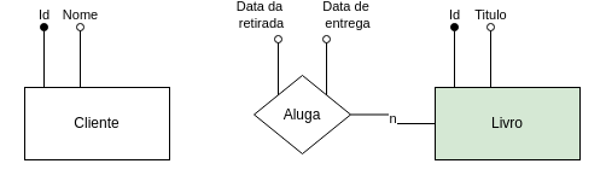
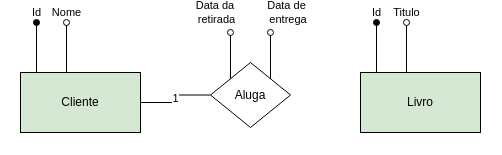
  <mxCell id="0" />
  <mxCell id="1" parent="0" />
- <mxCell id="3" value="Cliente" style="rounded=0;whiteSpace=wrap;html=1;" vertex="1" parent="1"><mxGeometry x="20" y="70" width="120" height="60" as="geometry" /></mxCell>
+ <mxCell id="2" value="1" style="edgeStyle=orthogonalEdgeStyle;rounded=0;orthogonalLoop=1;jettySize=auto;html=1;endArrow=none;endFill=0;" edge="1" parent="1" source="3" target="4"><mxGeometry relative="1" as="geometry" /></mxCell>
+ <mxCell id="3" value="Cliente" style="rounded=0;whiteSpace=wrap;html=1;fillColor=#d5e8d4;" vertex="1" parent="1"><mxGeometry x="20" y="70" width="120" height="60" as="geometry" /></mxCell>
  <mxCell id="4" value="Aluga" style="rhombus;whiteSpace=wrap;html=1;" vertex="1" parent="1"><mxGeometry x="210" y="60" width="80" height="65" as="geometry" /></mxCell>
- <mxCell id="5" value="n" style="edgeStyle=orthogonalEdgeStyle;rounded=0;orthogonalLoop=1;jettySize=auto;html=1;endArrow=none;endFill=0;" edge="1" parent="1" source="6" target="4"><mxGeometry relative="1" as="geometry" /></mxCell>
  <mxCell id="6" value="Livro" style="rounded=0;whiteSpace=wrap;html=1;fillColor=#d5e8d4;" vertex="1" parent="1"><mxGeometry x="360" y="70" width="120" height="60" as="geometry" /></mxCell>
  <mxCell id="7" value="Id" style="endArrow=oval;html=1;rounded=0;endFill=1;" edge="1" parent="1"><mxGeometry x="1" y="10" width="50" height="50" relative="1" as="geometry"><mxPoint x="36" y="70" as="sourcePoint" /><mxPoint x="36" y="20" as="targetPoint" /><mxPoint x="10" y="-10" as="offset" /></mxGeometry></mxCell>
  <mxCell id="8" value="Nome" style="endArrow=oval;html=1;rounded=0;endFill=0;" edge="1" parent="1"><mxGeometry x="1" y="10" width="50" height="50" relative="1" as="geometry"><mxPoint x="66" y="70" as="sourcePoint" /><mxPoint x="66" y="20" as="targetPoint" /><mxPoint x="10" y="-10" as="offset" /></mxGeometry></mxCell>
  <mxCell id="9" value="Data da&amp;nbsp;&lt;br&gt;retirada" style="endArrow=oval;html=1;rounded=0;endFill=0;exitX=0;exitY=0;exitDx=0;exitDy=0;" edge="1" parent="1" source="4"><mxGeometry x="1" y="24" width="50" height="50" relative="1" as="geometry"><mxPoint x="226" y="80" as="sourcePoint" /><mxPoint x="230" y="30" as="targetPoint" /><mxPoint x="10" y="-20" as="offset" /></mxGeometry></mxCell>
  <mxCell id="10" value="Data de&lt;br&gt;&amp;nbsp;entrega" style="endArrow=oval;html=1;rounded=0;endFill=0;exitX=1;exitY=0;exitDx=0;exitDy=0;" edge="1" parent="1" source="4"><mxGeometry x="1" y="-26" width="50" height="50" relative="1" as="geometry"><mxPoint x="266" y="70" as="sourcePoint" /><mxPoint x="270" y="30" as="targetPoint" /><mxPoint x="-10" y="-20" as="offset" /></mxGeometry></mxCell>
  <mxCell id="11" value="Id" style="endArrow=oval;html=1;rounded=0;endFill=1;" edge="1" parent="1"><mxGeometry x="1" y="10" width="50" height="50" relative="1" as="geometry"><mxPoint x="376" y="70" as="sourcePoint" /><mxPoint x="376" y="20" as="targetPoint" /><mxPoint x="10" y="-10" as="offset" /></mxGeometry></mxCell>
  <mxCell id="12" value="Titulo" style="endArrow=oval;html=1;rounded=0;endFill=0;" edge="1" parent="1"><mxGeometry x="1" y="10" width="50" height="50" relative="1" as="geometry"><mxPoint x="406" y="70" as="sourcePoint" /><mxPoint x="406" y="20" as="targetPoint" /><mxPoint x="10" y="-10" as="offset" /></mxGeometry></mxCell>
